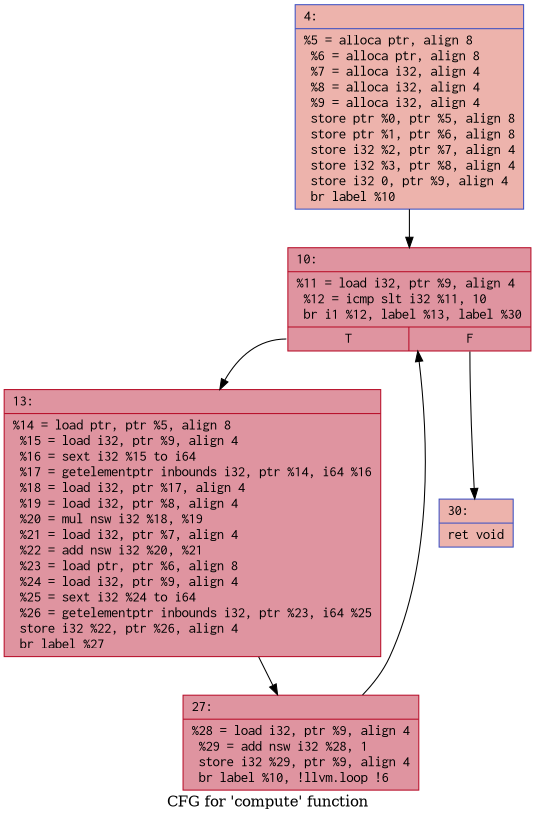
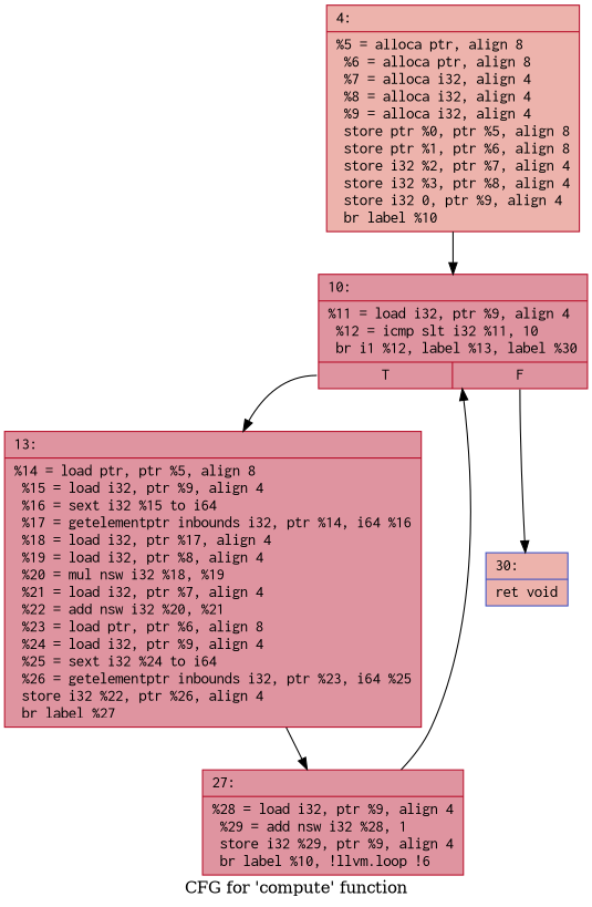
  digraph {
    label="CFG for 'compute' function"
    node [color="#b70d28ff" fillcolor="#b70d2870" fontname=Courier shape=record style=filled]
-   n1 [color="#3d50c3ff" fillcolor="#d6524470" label="{4:\l|  %5 = alloca ptr, align 8\l  %6 = alloca ptr, align 8\l  %7 = alloca i32, align 4\l  %8 = alloca i32, align 4\l  %9 = alloca i32, align 4\l  store ptr %0, ptr %5, align 8\l  store ptr %1, ptr %6, align 8\l  store i32 %2, ptr %7, align 4\l  store i32 %3, ptr %8, align 4\l  store i32 0, ptr %9, align 4\l  br label %10\l}"]
+   n1 [fillcolor="#d6524470" label="{4:\l|  %5 = alloca ptr, align 8\l  %6 = alloca ptr, align 8\l  %7 = alloca i32, align 4\l  %8 = alloca i32, align 4\l  %9 = alloca i32, align 4\l  store ptr %0, ptr %5, align 8\l  store ptr %1, ptr %6, align 8\l  store i32 %2, ptr %7, align 4\l  store i32 %3, ptr %8, align 4\l  store i32 0, ptr %9, align 4\l  br label %10\l}"]
    n2 [label="{10:\l|  %11 = load i32, ptr %9, align 4\l  %12 = icmp slt i32 %11, 10\l  br i1 %12, label %13, label %30\l|{<s0>T|<s1>F}}"]
    n3 [label="{13:\l|  %14 = load ptr, ptr %5, align 8\l  %15 = load i32, ptr %9, align 4\l  %16 = sext i32 %15 to i64\l  %17 = getelementptr inbounds i32, ptr %14, i64 %16\l  %18 = load i32, ptr %17, align 4\l  %19 = load i32, ptr %8, align 4\l  %20 = mul nsw i32 %18, %19\l  %21 = load i32, ptr %7, align 4\l  %22 = add nsw i32 %20, %21\l  %23 = load ptr, ptr %6, align 8\l  %24 = load i32, ptr %9, align 4\l  %25 = sext i32 %24 to i64\l  %26 = getelementptr inbounds i32, ptr %23, i64 %25\l  store i32 %22, ptr %26, align 4\l  br label %27\l}"]
    n4 [color="#3d50c3ff" fillcolor="#d6524470" label="{30:\l|  ret void\l}"]
    n5 [label="{27:\l|  %28 = load i32, ptr %9, align 4\l  %29 = add nsw i32 %28, 1\l  store i32 %29, ptr %9, align 4\l  br label %10, !llvm.loop !6\l}"]
    n1 -> n2
    n2 -> n3 [tailport=s0]
    n2 -> n4 [tailport=s1]
    n3 -> n5
    n5 -> n2
  }
